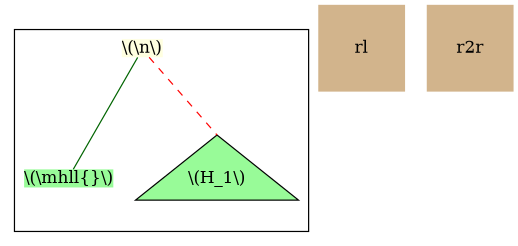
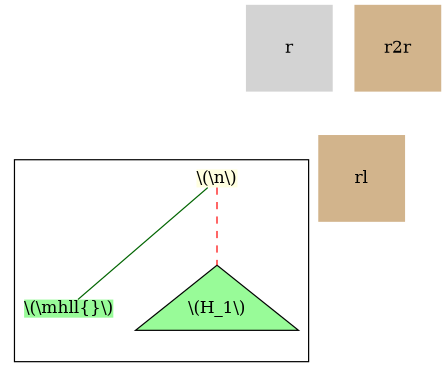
  graph {
    splines=false
    node [fillcolor=palegreen shape=none style=filled]
    edge [style=invis]
    n1 [fillcolor=lightyellow height=1 label="\\(\\n\\)" shape=plain width=1]
    n2 [height=1 label="\\(\\mhll{}\\)" shape=plain width=1]
    n3 [height=1 label="\\(H_1\\)" shape=triangle width=1]
+   r [fillcolor=lightgrey height=1 width=1]
    rl [fillcolor=tan height=1 width=1]
    r2r [fillcolor=tan height=1 width=1]
    subgraph cluster_1 {
      n1
      n2
      n3
    }
    n1 -- n2 [color=darkgreen style=""]
    n1 -- n3 [color=red headport=n style=dashed]
+   r -- n1
+   r -- rl
  }
